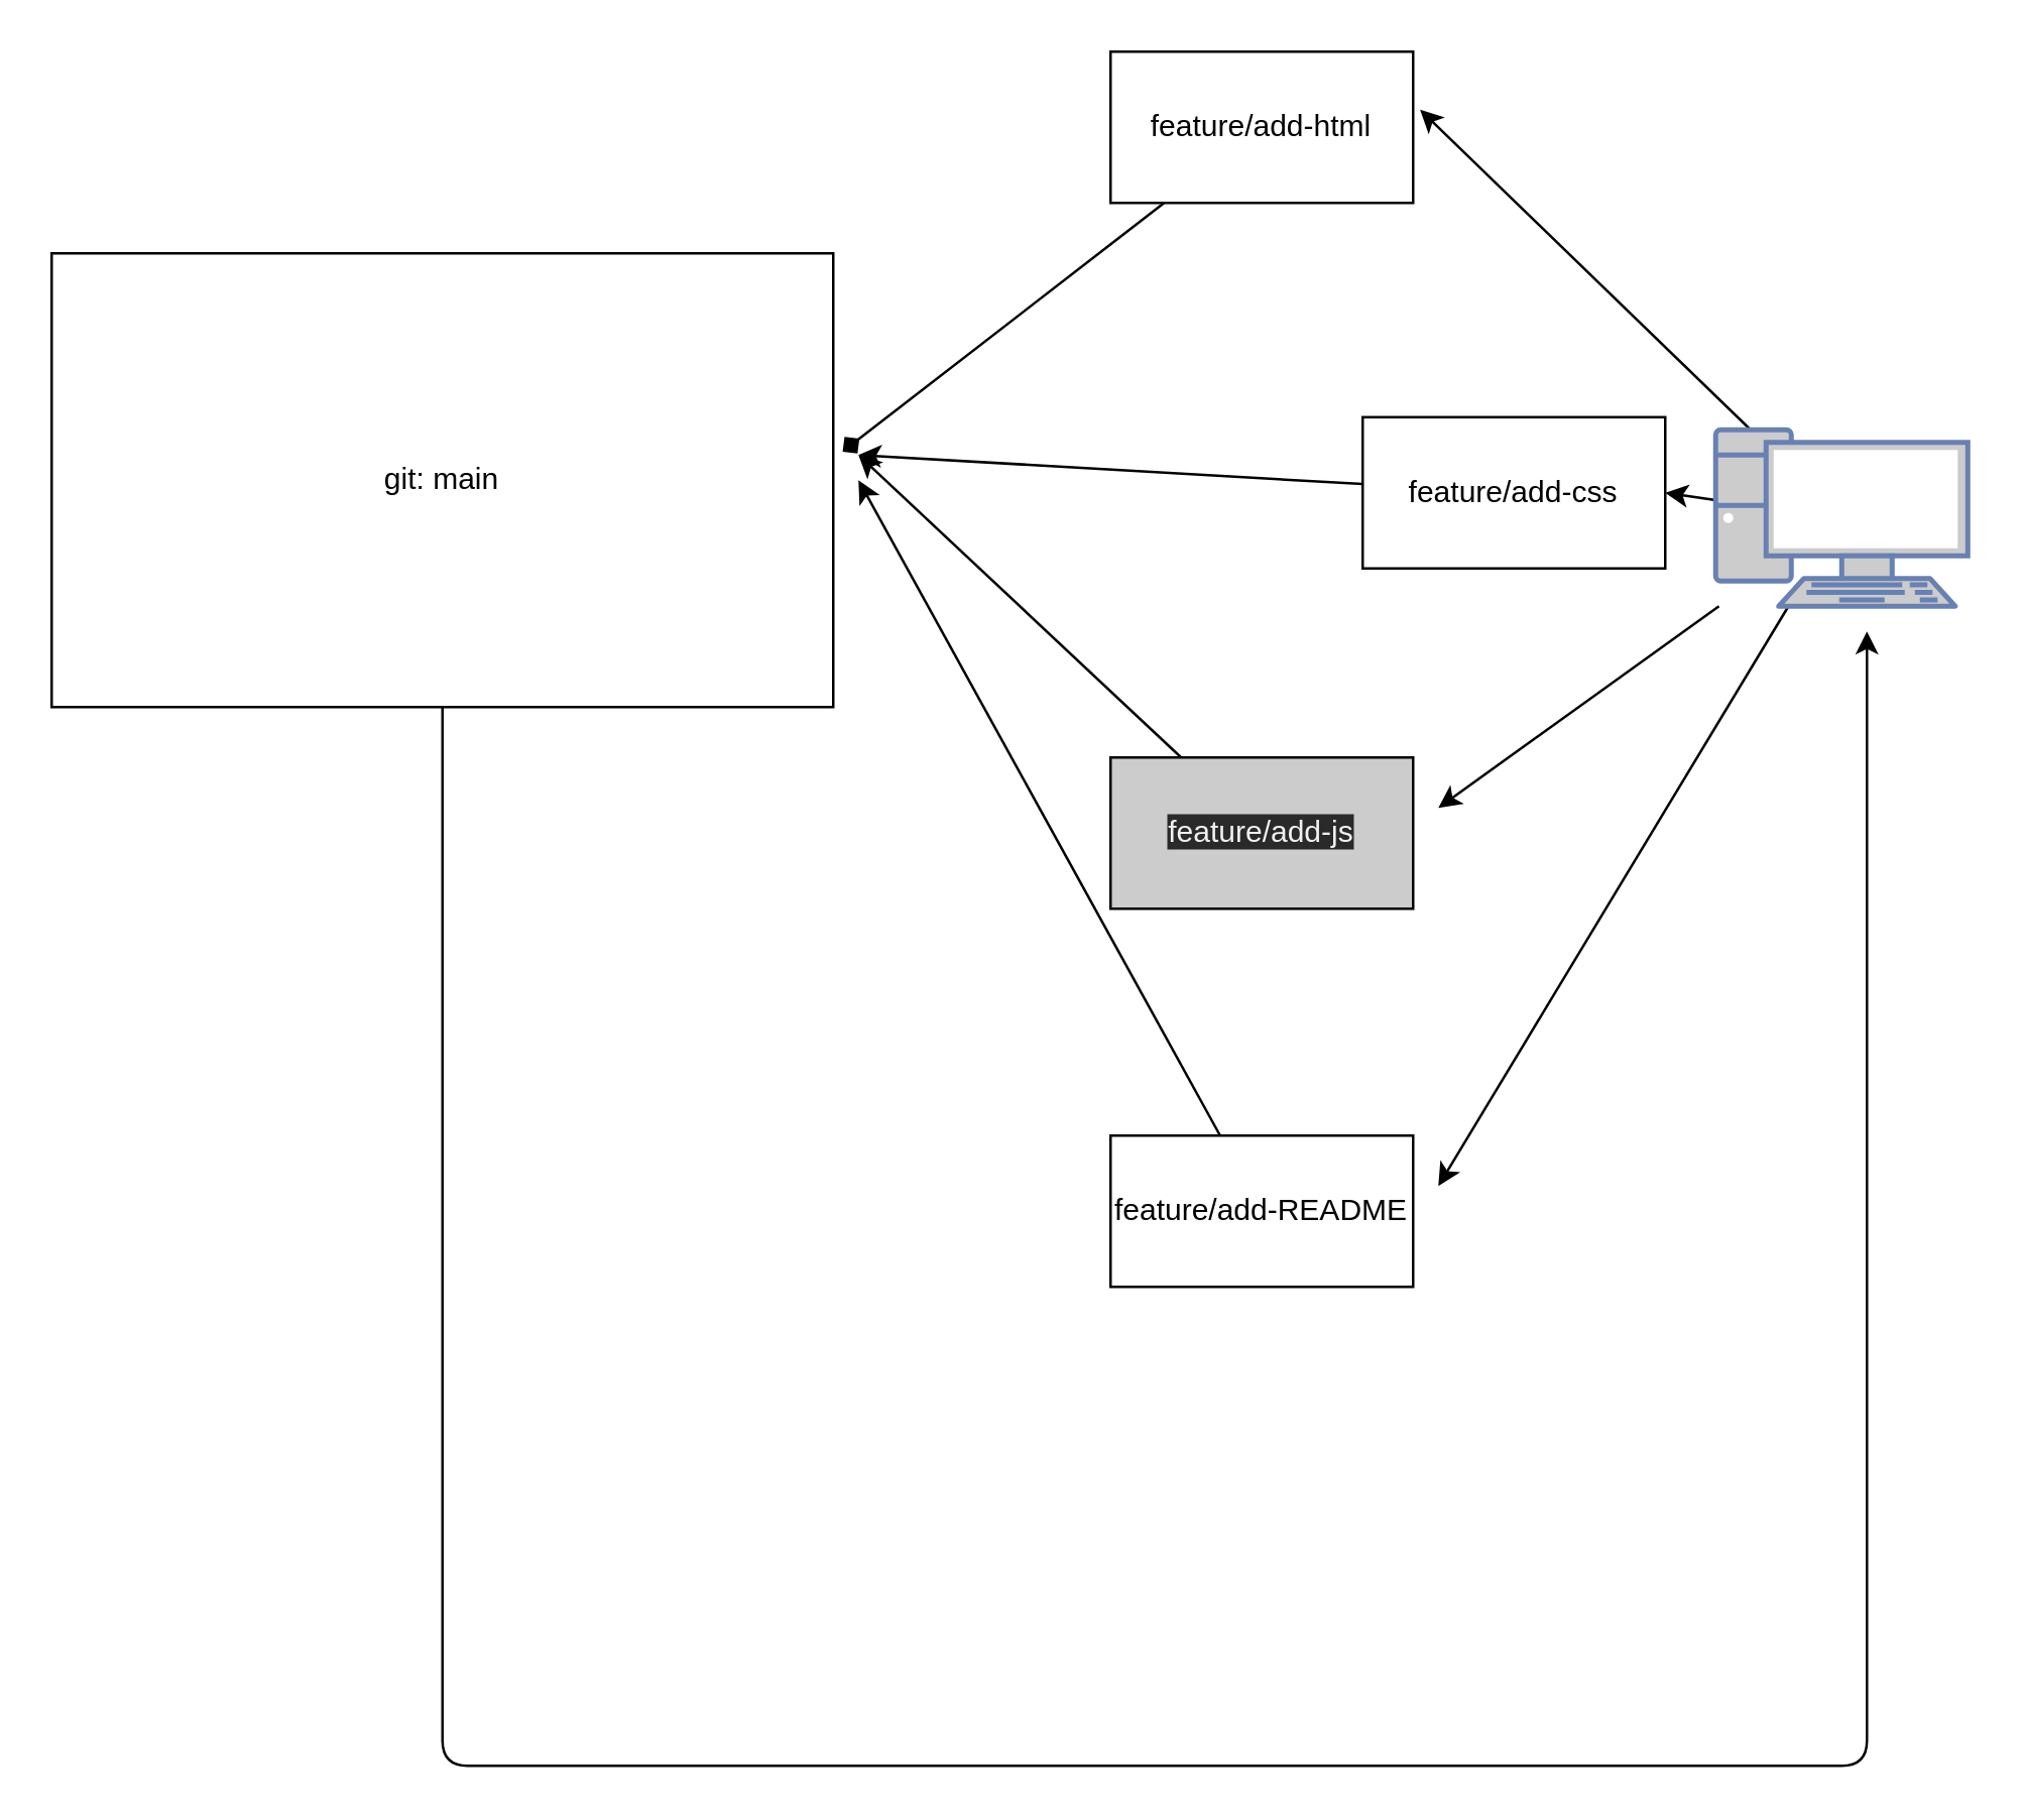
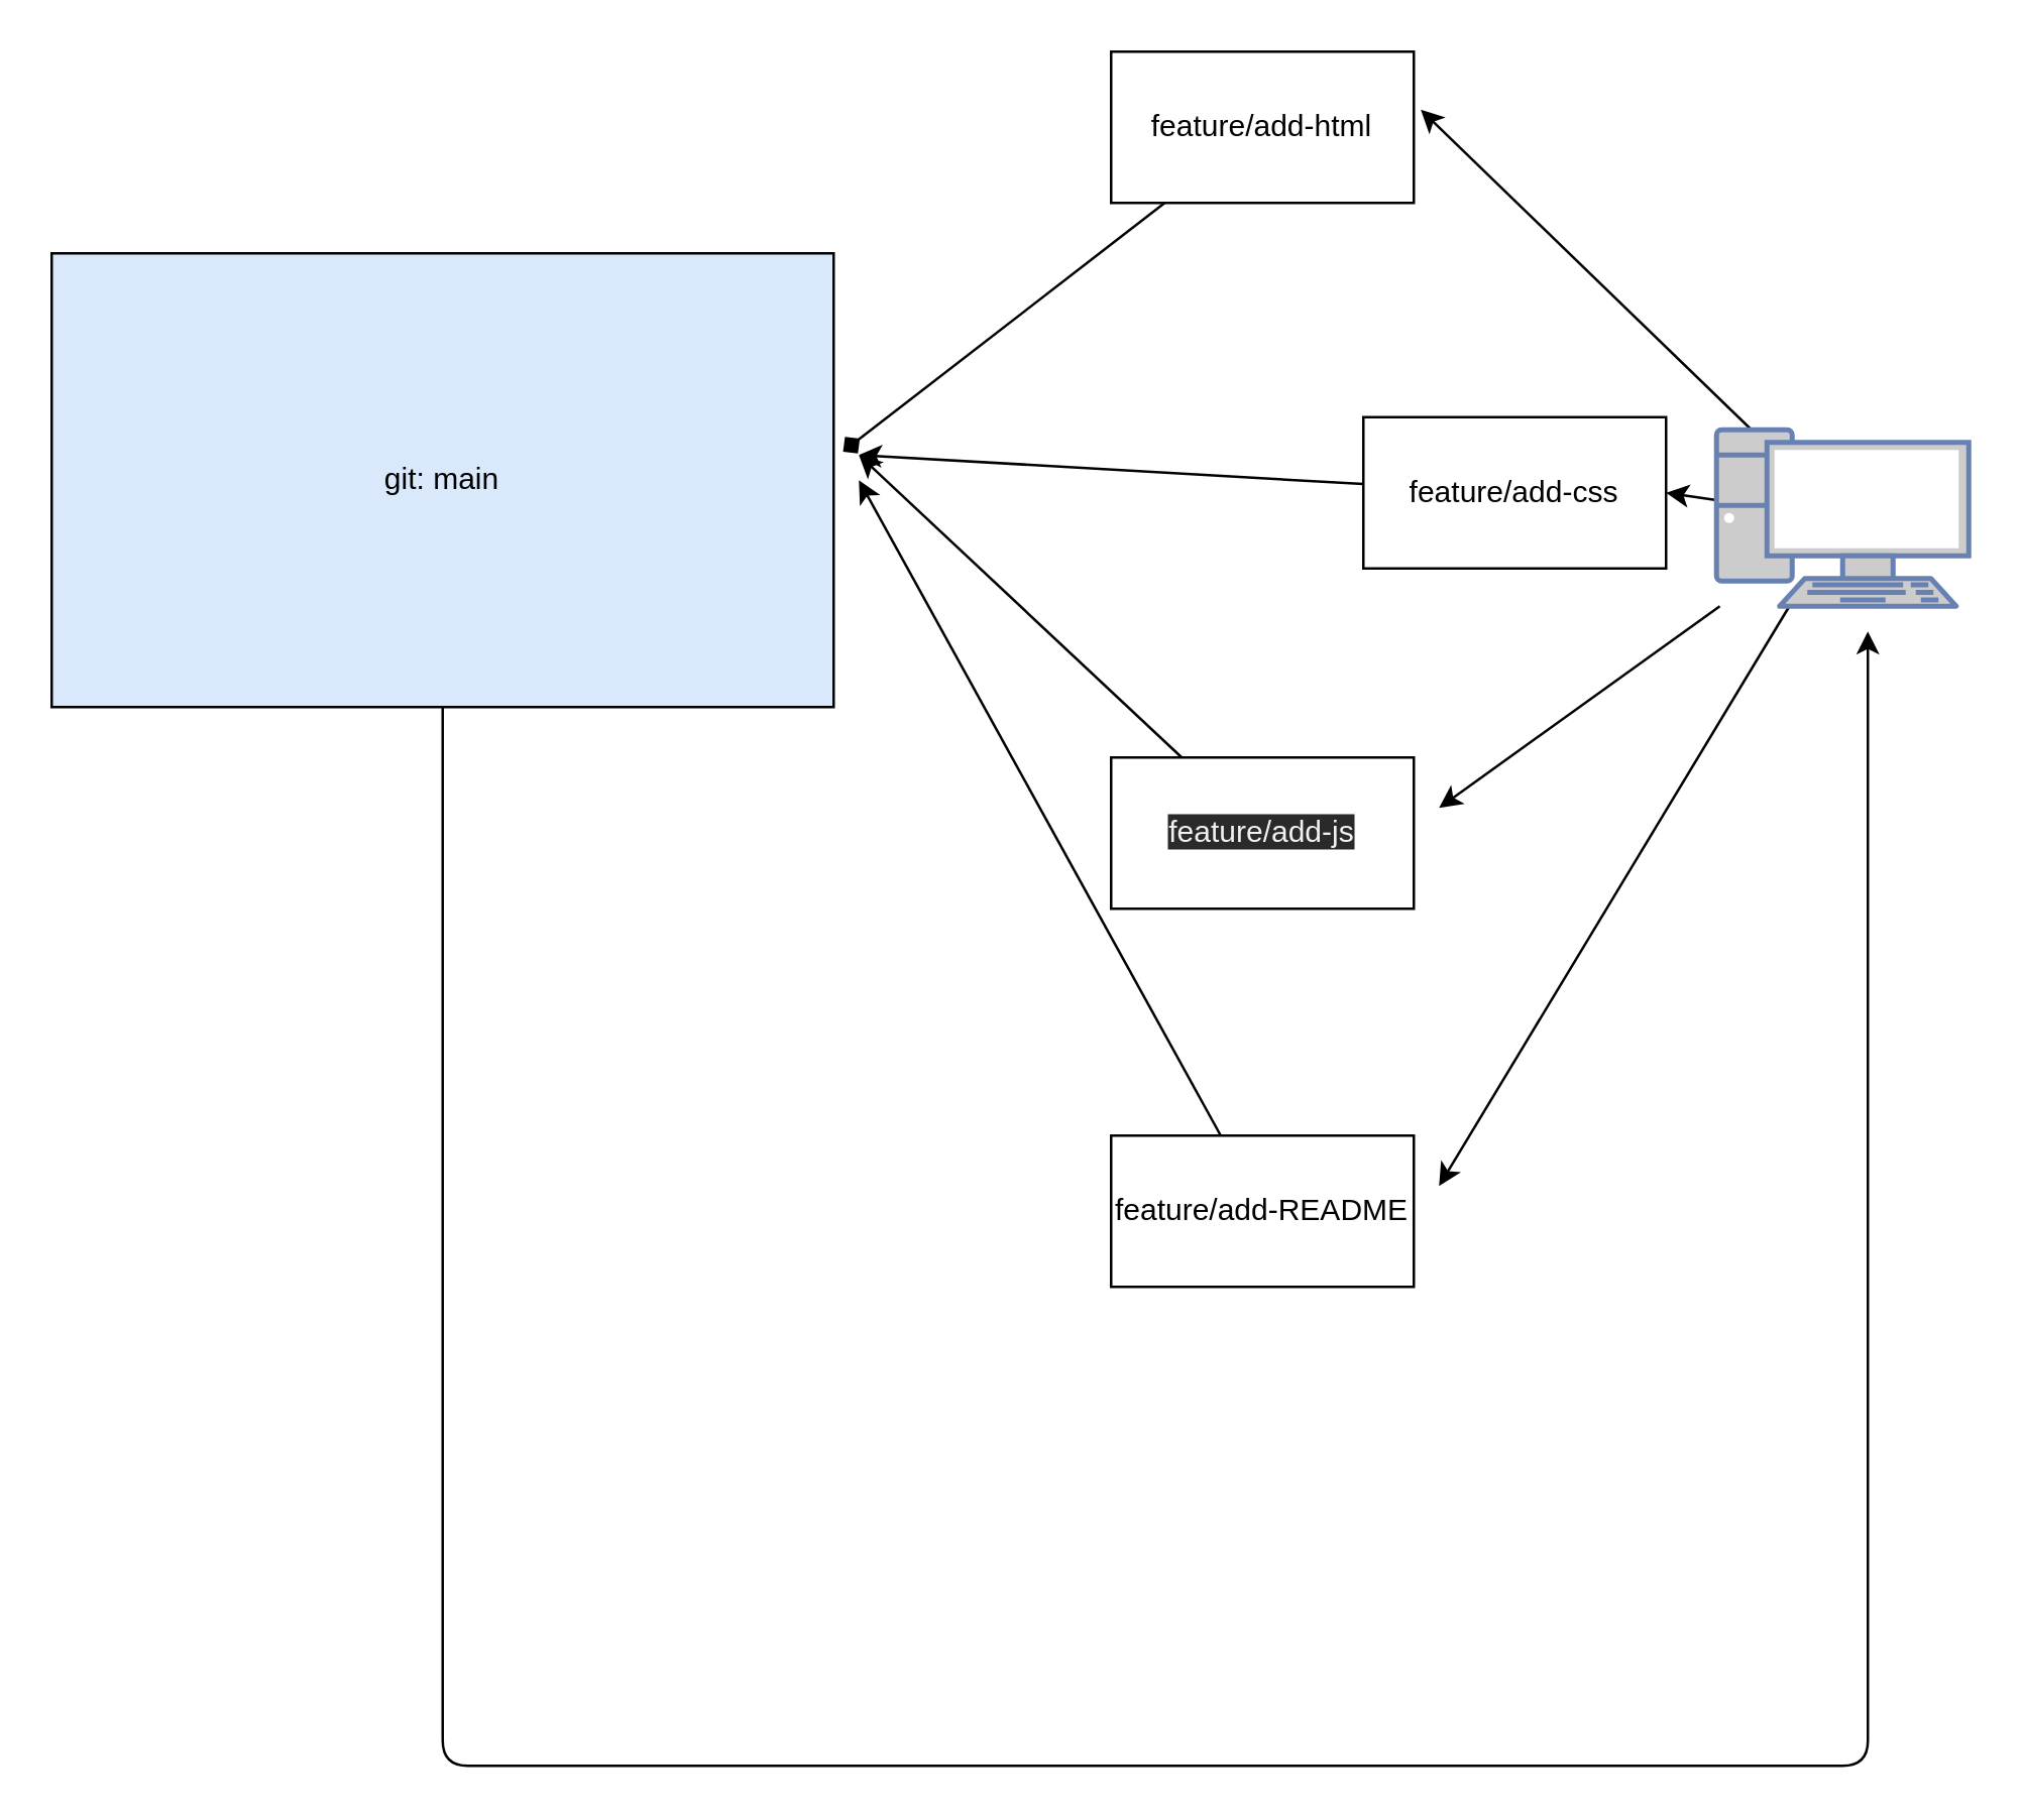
  <mxCell id="0" />
  <mxCell id="1" parent="0" />
  <mxCell id="2" style="edgeStyle=none;html=1;" edge="1" parent="1" source="3"><mxGeometry relative="1" as="geometry"><mxPoint x="740" y="250" as="targetPoint" /><Array as="points"><mxPoint x="175" y="700" /><mxPoint x="740" y="700" /></Array></mxGeometry></mxCell>
- <mxCell id="3" value="git: main" style="rounded=0;whiteSpace=wrap;html=1;" vertex="1" parent="1"><mxGeometry x="20" y="100" width="310" height="180" as="geometry" /></mxCell>
+ <mxCell id="3" value="git: main" style="rounded=0;whiteSpace=wrap;html=1;fillColor=#dae8fc;" vertex="1" parent="1"><mxGeometry x="20" y="100" width="310" height="180" as="geometry" /></mxCell>
  <mxCell id="4" style="edgeStyle=none;html=1;entryX=1.012;entryY=0.437;entryDx=0;entryDy=0;entryPerimeter=0;endArrow=diamond;" edge="1" parent="1" source="5" target="3"><mxGeometry relative="1" as="geometry" /></mxCell>
  <mxCell id="5" value="feature/add-html" style="rounded=0;whiteSpace=wrap;html=1;" vertex="1" parent="1"><mxGeometry x="440" y="20" width="120" height="60" as="geometry" /></mxCell>
  <mxCell id="6" style="edgeStyle=none;html=1;" edge="1" parent="1" source="7"><mxGeometry relative="1" as="geometry"><mxPoint x="340" y="180" as="targetPoint" /></mxGeometry></mxCell>
  <mxCell id="7" value="&lt;span&gt;feature/add-css&lt;/span&gt;" style="rounded=0;whiteSpace=wrap;html=1;" vertex="1" parent="1"><mxGeometry x="540" y="165" width="120" height="60" as="geometry" /></mxCell>
  <mxCell id="8" style="edgeStyle=none;html=1;" edge="1" parent="1" source="9"><mxGeometry relative="1" as="geometry"><mxPoint x="340" y="180" as="targetPoint" /></mxGeometry></mxCell>
- <mxCell id="9" value="&lt;span style=&quot;color: rgb(240 , 240 , 240) ; font-family: &amp;#34;helvetica&amp;#34; ; font-size: 12px ; font-style: normal ; font-weight: 400 ; letter-spacing: normal ; text-align: center ; text-indent: 0px ; text-transform: none ; word-spacing: 0px ; background-color: rgb(42 , 42 , 42) ; display: inline ; float: none&quot;&gt;feature/add-js&lt;/span&gt;" style="rounded=0;whiteSpace=wrap;html=1;fillColor=#cccccc;" vertex="1" parent="1"><mxGeometry x="440" y="300" width="120" height="60" as="geometry" /></mxCell>
+ <mxCell id="9" value="&lt;span style=&quot;color: rgb(240 , 240 , 240) ; font-family: &amp;#34;helvetica&amp;#34; ; font-size: 12px ; font-style: normal ; font-weight: 400 ; letter-spacing: normal ; text-align: center ; text-indent: 0px ; text-transform: none ; word-spacing: 0px ; background-color: rgb(42 , 42 , 42) ; display: inline ; float: none&quot;&gt;feature/add-js&lt;/span&gt;" style="rounded=0;whiteSpace=wrap;html=1;" vertex="1" parent="1"><mxGeometry x="440" y="300" width="120" height="60" as="geometry" /></mxCell>
  <mxCell id="10" style="edgeStyle=none;html=1;" edge="1" parent="1" source="11"><mxGeometry relative="1" as="geometry"><mxPoint x="340" y="190" as="targetPoint" /></mxGeometry></mxCell>
  <mxCell id="11" value="&lt;span&gt;feature/add-README&lt;/span&gt;" style="rounded=0;whiteSpace=wrap;html=1;" vertex="1" parent="1"><mxGeometry x="440" y="450" width="120" height="60" as="geometry" /></mxCell>
  <mxCell id="12" style="edgeStyle=none;html=1;entryX=1.023;entryY=0.384;entryDx=0;entryDy=0;entryPerimeter=0;" edge="1" parent="1" source="16" target="5"><mxGeometry relative="1" as="geometry" /></mxCell>
  <mxCell id="13" style="edgeStyle=none;html=1;entryX=1;entryY=0.5;entryDx=0;entryDy=0;" edge="1" parent="1" source="16" target="7"><mxGeometry relative="1" as="geometry" /></mxCell>
  <mxCell id="14" style="edgeStyle=none;html=1;" edge="1" parent="1" source="16"><mxGeometry relative="1" as="geometry"><mxPoint x="570" y="320" as="targetPoint" /></mxGeometry></mxCell>
  <mxCell id="15" style="edgeStyle=none;html=1;" edge="1" parent="1" source="16"><mxGeometry relative="1" as="geometry"><mxPoint x="570" y="470" as="targetPoint" /></mxGeometry></mxCell>
  <mxCell id="16" value="" style="fontColor=#0066CC;verticalAlign=top;verticalLabelPosition=bottom;labelPosition=center;align=center;html=1;outlineConnect=0;fillColor=#CCCCCC;strokeColor=#6881B3;gradientColor=none;gradientDirection=north;strokeWidth=2;shape=mxgraph.networks.pc;" vertex="1" parent="1"><mxGeometry x="680" y="170" width="100" height="70" as="geometry" /></mxCell>
